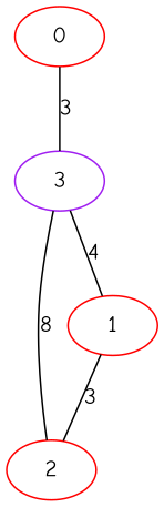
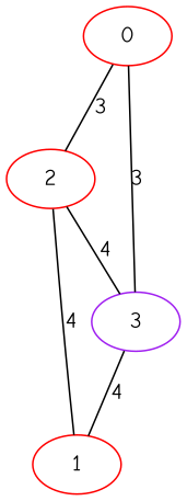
  graph {
    fontname="Comic Neue"
    node [color=red fontname="Comic Neue" weight=1]
    edge [fontname="Comic Neue"]
    0
    2
    3 [color=purple weight=4]
    1
+   0 -- 2 [label=3]
    0 -- 3 [label=3]
-   2 -- 3 [label=8]
+   2 -- 3 [label=4]
    3 -- 1 [label=4]
-   1 -- 2 [label=3]
+   1 -- 2 [label=4]
  }
